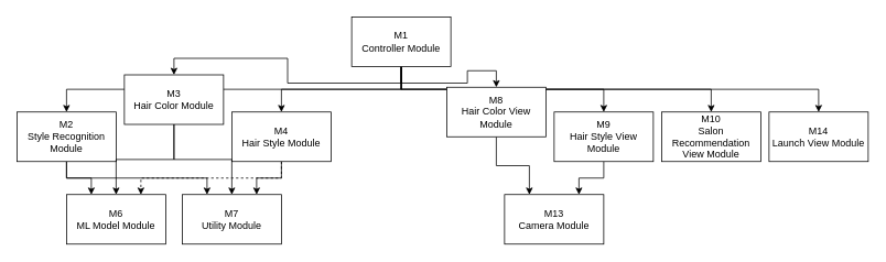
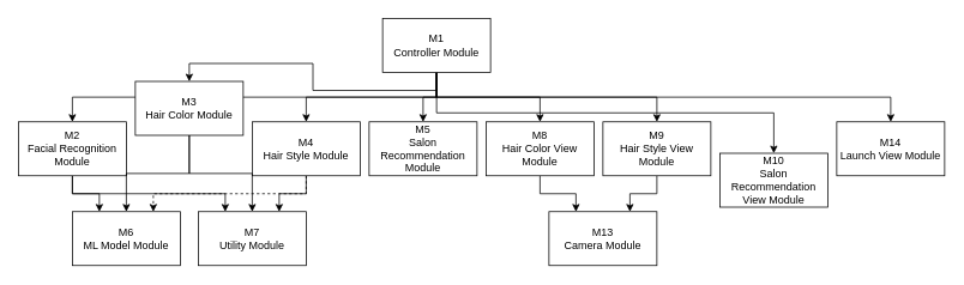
  <mxCell id="0" />
  <mxCell id="1" parent="0" />
  <mxCell id="2" style="edgeStyle=orthogonalEdgeStyle;rounded=0;orthogonalLoop=1;jettySize=auto;html=1;exitX=0.5;exitY=1;exitDx=0;exitDy=0;entryX=0.5;entryY=0;entryDx=0;entryDy=0;" parent="1" source="10" target="13" edge="1"><mxGeometry relative="1" as="geometry" /></mxCell>
  <mxCell id="3" style="edgeStyle=orthogonalEdgeStyle;rounded=0;orthogonalLoop=1;jettySize=auto;html=1;exitX=0.5;exitY=1;exitDx=0;exitDy=0;" parent="1" source="10" target="19" edge="1"><mxGeometry relative="1" as="geometry" /></mxCell>
  <mxCell id="4" style="edgeStyle=orthogonalEdgeStyle;rounded=0;orthogonalLoop=1;jettySize=auto;html=1;exitX=0.5;exitY=1;exitDx=0;exitDy=0;entryX=0.5;entryY=0;entryDx=0;entryDy=0;" parent="1" source="10" target="16" edge="1"><mxGeometry relative="1" as="geometry" /></mxCell>
+ <mxCell id="5" style="edgeStyle=orthogonalEdgeStyle;rounded=0;orthogonalLoop=1;jettySize=auto;html=1;exitX=0.5;exitY=1;exitDx=0;exitDy=0;entryX=0.5;entryY=0;entryDx=0;entryDy=0;" parent="1" source="10" target="20" edge="1"><mxGeometry relative="1" as="geometry" /></mxCell>
  <mxCell id="6" style="edgeStyle=orthogonalEdgeStyle;rounded=0;orthogonalLoop=1;jettySize=auto;html=1;exitX=0.5;exitY=1;exitDx=0;exitDy=0;entryX=0.5;entryY=0;entryDx=0;entryDy=0;" parent="1" source="10" target="26" edge="1"><mxGeometry relative="1" as="geometry" /></mxCell>
  <mxCell id="7" style="edgeStyle=orthogonalEdgeStyle;rounded=0;orthogonalLoop=1;jettySize=auto;html=1;exitX=0.5;exitY=1;exitDx=0;exitDy=0;entryX=0.5;entryY=0;entryDx=0;entryDy=0;" parent="1" source="10" target="24" edge="1"><mxGeometry relative="1" as="geometry" /></mxCell>
  <mxCell id="8" style="edgeStyle=orthogonalEdgeStyle;rounded=0;orthogonalLoop=1;jettySize=auto;html=1;exitX=0.5;exitY=1;exitDx=0;exitDy=0;entryX=0.5;entryY=0;entryDx=0;entryDy=0;" parent="1" source="10" target="27" edge="1"><mxGeometry relative="1" as="geometry" /></mxCell>
  <mxCell id="9" style="edgeStyle=orthogonalEdgeStyle;rounded=0;orthogonalLoop=1;jettySize=auto;html=1;exitX=0.5;exitY=1;exitDx=0;exitDy=0;entryX=0.5;entryY=0;entryDx=0;entryDy=0;" edge="1" parent="1" source="10" target="29"><mxGeometry relative="1" as="geometry" /></mxCell>
  <mxCell id="10" value="M1&lt;br&gt;Controller Module" style="rounded=0;whiteSpace=wrap;html=1;" parent="1" vertex="1"><mxGeometry x="425" y="20" width="120" height="60" as="geometry" /></mxCell>
  <mxCell id="11" style="edgeStyle=orthogonalEdgeStyle;rounded=0;orthogonalLoop=1;jettySize=auto;html=1;exitX=0.5;exitY=1;exitDx=0;exitDy=0;entryX=0.25;entryY=0;entryDx=0;entryDy=0;" parent="1" source="13" target="21" edge="1"><mxGeometry relative="1" as="geometry" /></mxCell>
  <mxCell id="12" style="edgeStyle=orthogonalEdgeStyle;rounded=0;orthogonalLoop=1;jettySize=auto;html=1;exitX=0.5;exitY=1;exitDx=0;exitDy=0;entryX=0.25;entryY=0;entryDx=0;entryDy=0;" parent="1" source="13" target="22" edge="1"><mxGeometry relative="1" as="geometry" /></mxCell>
- <mxCell id="13" value="M2&lt;br&gt;Style Recognition Module" style="rounded=0;whiteSpace=wrap;html=1;" parent="1" vertex="1"><mxGeometry x="20" y="135" width="120" height="60" as="geometry" /></mxCell>
+ <mxCell id="13" value="M2&lt;br&gt;Facial Recognition Module" style="rounded=0;whiteSpace=wrap;html=1;" parent="1" vertex="1"><mxGeometry x="20" y="135" width="120" height="60" as="geometry" /></mxCell>
  <mxCell id="14" style="edgeStyle=orthogonalEdgeStyle;rounded=0;orthogonalLoop=1;jettySize=auto;html=1;exitX=0.5;exitY=1;exitDx=0;exitDy=0;entryX=0.75;entryY=0;entryDx=0;entryDy=0;dashed=1;" parent="1" source="16" target="21" edge="1"><mxGeometry relative="1" as="geometry" /></mxCell>
  <mxCell id="15" style="edgeStyle=orthogonalEdgeStyle;rounded=0;orthogonalLoop=1;jettySize=auto;html=1;exitX=0.5;exitY=1;exitDx=0;exitDy=0;entryX=0.75;entryY=0;entryDx=0;entryDy=0;" parent="1" source="16" target="22" edge="1"><mxGeometry relative="1" as="geometry" /></mxCell>
  <mxCell id="16" value="M4&lt;br&gt;Hair Style Module" style="rounded=0;whiteSpace=wrap;html=1;" parent="1" vertex="1"><mxGeometry x="280" y="135" width="120" height="60" as="geometry" /></mxCell>
  <mxCell id="17" style="edgeStyle=orthogonalEdgeStyle;rounded=0;orthogonalLoop=1;jettySize=auto;html=1;exitX=0.5;exitY=1;exitDx=0;exitDy=0;entryX=0.5;entryY=0;entryDx=0;entryDy=0;" parent="1" source="19" target="21" edge="1"><mxGeometry relative="1" as="geometry" /></mxCell>
  <mxCell id="18" style="edgeStyle=orthogonalEdgeStyle;rounded=0;orthogonalLoop=1;jettySize=auto;html=1;exitX=0.5;exitY=1;exitDx=0;exitDy=0;entryX=0.5;entryY=0;entryDx=0;entryDy=0;" parent="1" source="19" target="22" edge="1"><mxGeometry relative="1" as="geometry" /></mxCell>
  <mxCell id="19" value="M3&lt;br&gt;Hair Color Module" style="rounded=0;whiteSpace=wrap;html=1;" parent="1" vertex="1"><mxGeometry x="150" y="90" width="120" height="60" as="geometry" /></mxCell>
+ <mxCell id="20" value="M5&lt;br&gt;Salon Recommendation Module" style="rounded=0;whiteSpace=wrap;html=1;" parent="1" vertex="1"><mxGeometry x="410" y="135" width="120" height="60" as="geometry" /></mxCell>
  <mxCell id="21" value="M6&lt;br&gt;ML Model Module" style="rounded=0;whiteSpace=wrap;html=1;" parent="1" vertex="1"><mxGeometry x="80" y="235" width="120" height="60" as="geometry" /></mxCell>
  <mxCell id="22" value="M7&lt;br&gt;Utility Module" style="rounded=0;whiteSpace=wrap;html=1;" parent="1" vertex="1"><mxGeometry x="220" y="235" width="120" height="60" as="geometry" /></mxCell>
  <mxCell id="23" style="edgeStyle=orthogonalEdgeStyle;rounded=0;orthogonalLoop=1;jettySize=auto;html=1;exitX=0.5;exitY=1;exitDx=0;exitDy=0;entryX=0.75;entryY=0;entryDx=0;entryDy=0;" parent="1" source="24" target="28" edge="1"><mxGeometry relative="1" as="geometry" /></mxCell>
  <mxCell id="24" value="M9&lt;br&gt;Hair Style View Module" style="rounded=0;whiteSpace=wrap;html=1;" parent="1" vertex="1"><mxGeometry x="670" y="135" width="120" height="60" as="geometry" /></mxCell>
  <mxCell id="25" style="edgeStyle=orthogonalEdgeStyle;rounded=0;orthogonalLoop=1;jettySize=auto;html=1;exitX=0.5;exitY=1;exitDx=0;exitDy=0;entryX=0.25;entryY=0;entryDx=0;entryDy=0;" parent="1" source="26" target="28" edge="1"><mxGeometry relative="1" as="geometry" /></mxCell>
- <mxCell id="26" value="M8&lt;br&gt;Hair Color View Module" style="rounded=0;whiteSpace=wrap;html=1;" parent="1" vertex="1"><mxGeometry x="540" y="105" width="120" height="60" as="geometry" /></mxCell>
- <mxCell id="27" value="M10&lt;br&gt;Salon Recommendation View Module" style="rounded=0;whiteSpace=wrap;html=1;" parent="1" vertex="1"><mxGeometry x="800" y="135" width="120" height="60" as="geometry" /></mxCell>
+ <mxCell id="26" value="M8&lt;br&gt;Hair Color View Module" style="rounded=0;whiteSpace=wrap;html=1;" parent="1" vertex="1"><mxGeometry x="540" y="135" width="120" height="60" as="geometry" /></mxCell>
+ <mxCell id="27" value="M10&lt;br&gt;Salon Recommendation View Module" style="rounded=0;whiteSpace=wrap;html=1;" parent="1" vertex="1"><mxGeometry x="800" y="170" width="120" height="60" as="geometry" /></mxCell>
  <mxCell id="28" value="M13&lt;br&gt;Camera Module" style="rounded=0;whiteSpace=wrap;html=1;" parent="1" vertex="1"><mxGeometry x="610" y="235" width="120" height="60" as="geometry" /></mxCell>
  <mxCell id="29" value="M14&lt;br&gt;Launch View Module" style="rounded=0;whiteSpace=wrap;html=1;" vertex="1" parent="1"><mxGeometry x="930" y="135" width="120" height="60" as="geometry" /></mxCell>
